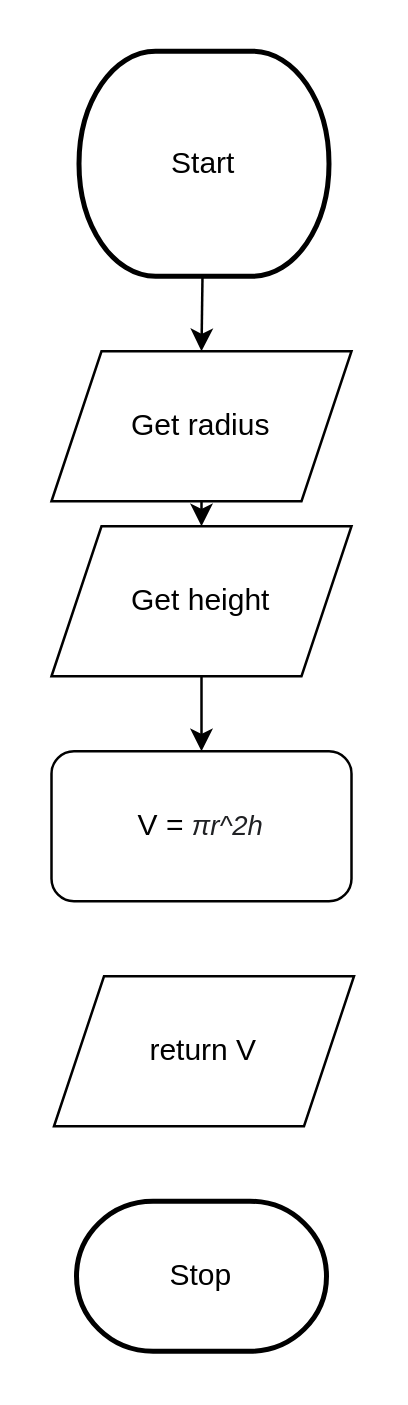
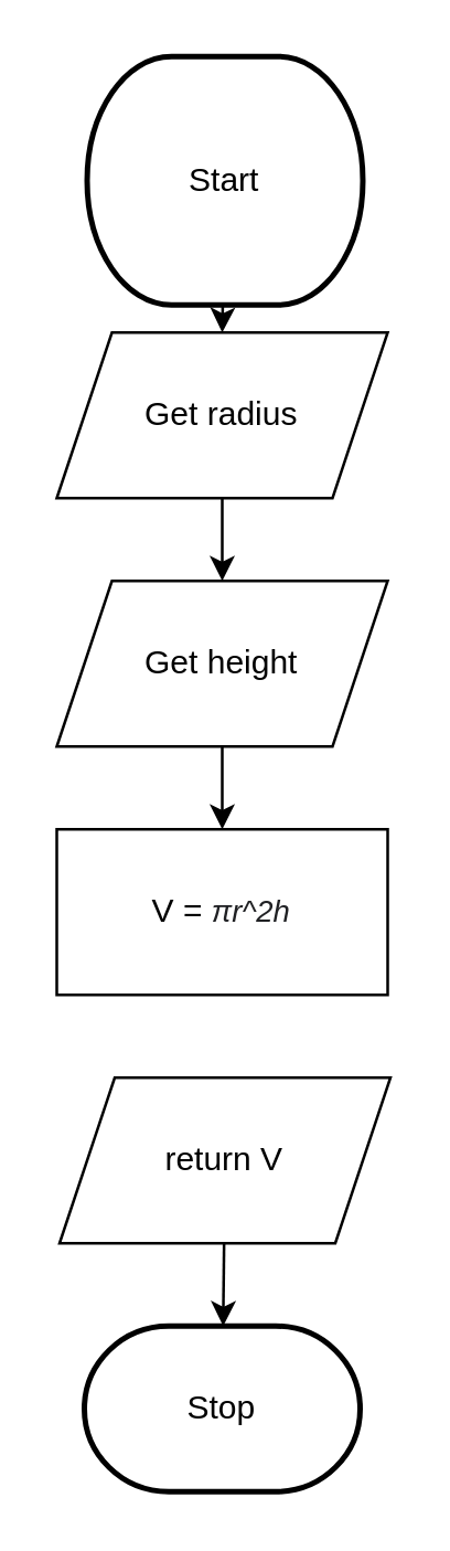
  <mxCell id="0" />
  <mxCell id="1" parent="0" />
  <mxCell id="2" style="edgeStyle=none;rounded=0;html=1;entryX=0.5;entryY=0;entryDx=0;entryDy=0;endArrow=classic;endFill=1;" parent="1" source="3" target="8" edge="1"><mxGeometry relative="1" as="geometry" /></mxCell>
  <mxCell id="3" value="Start" style="strokeWidth=2;html=1;shape=mxgraph.flowchart.terminator;whiteSpace=wrap;" parent="1" vertex="1"><mxGeometry x="31" y="20" width="100" height="90" as="geometry" /></mxCell>
  <mxCell id="4" value="Stop" style="strokeWidth=2;html=1;shape=mxgraph.flowchart.terminator;whiteSpace=wrap;rounded=1;" parent="1" vertex="1"><mxGeometry x="30" y="480" width="100" height="60" as="geometry" /></mxCell>
+ <mxCell id="5" value="" style="edgeStyle=none;html=1;startArrow=none;" parent="1" source="6" target="4" edge="1"><mxGeometry relative="1" as="geometry" /></mxCell>
  <mxCell id="6" value="&lt;font style=&quot;font-size: 12px&quot;&gt;return V&lt;/font&gt;" style="shape=parallelogram;perimeter=parallelogramPerimeter;whiteSpace=wrap;html=1;fixedSize=1;fontSize=8;" parent="1" vertex="1"><mxGeometry x="21" y="390" width="120" height="60" as="geometry" /></mxCell>
  <mxCell id="7" value="" style="edgeStyle=none;html=1;fontFamily=Helvetica;fontSize=11;" edge="1" parent="1" source="8" target="11"><mxGeometry relative="1" as="geometry" /></mxCell>
- <mxCell id="8" value="Get radius" style="shape=parallelogram;perimeter=parallelogramPerimeter;whiteSpace=wrap;html=1;fixedSize=1;" parent="1" vertex="1"><mxGeometry x="20" y="140" width="120" height="60" as="geometry" /></mxCell>
- <mxCell id="9" value="V =&amp;nbsp;&lt;span style=&quot;color: rgb(32 , 33 , 36) ; font-style: italic ; background-color: rgb(255 , 255 , 255)&quot;&gt;&lt;font style=&quot;font-size: 11px&quot;&gt;πr^2h&lt;/font&gt;&lt;/span&gt;" style="rounded=1;whiteSpace=wrap;html=1;" parent="1" vertex="1"><mxGeometry x="20" y="300" width="120" height="60" as="geometry" /></mxCell>
+ <mxCell id="8" value="Get radius" style="shape=parallelogram;perimeter=parallelogramPerimeter;whiteSpace=wrap;html=1;fixedSize=1;" parent="1" vertex="1"><mxGeometry x="20" y="120" width="120" height="60" as="geometry" /></mxCell>
+ <mxCell id="9" value="V =&amp;nbsp;&lt;span style=&quot;color: rgb(32 , 33 , 36) ; font-style: italic ; background-color: rgb(255 , 255 , 255)&quot;&gt;&lt;font style=&quot;font-size: 11px&quot;&gt;πr^2h&lt;/font&gt;&lt;/span&gt;" style="whiteSpace=wrap;html=1;rounded=0;" parent="1" vertex="1"><mxGeometry x="20" y="300" width="120" height="60" as="geometry" /></mxCell>
  <mxCell id="10" value="" style="edgeStyle=none;html=1;fontFamily=Helvetica;fontSize=11;" edge="1" parent="1" source="11" target="9"><mxGeometry relative="1" as="geometry" /></mxCell>
  <mxCell id="11" value="Get height" style="shape=parallelogram;perimeter=parallelogramPerimeter;whiteSpace=wrap;html=1;fixedSize=1;" vertex="1" parent="1"><mxGeometry x="20" y="210" width="120" height="60" as="geometry" /></mxCell>
